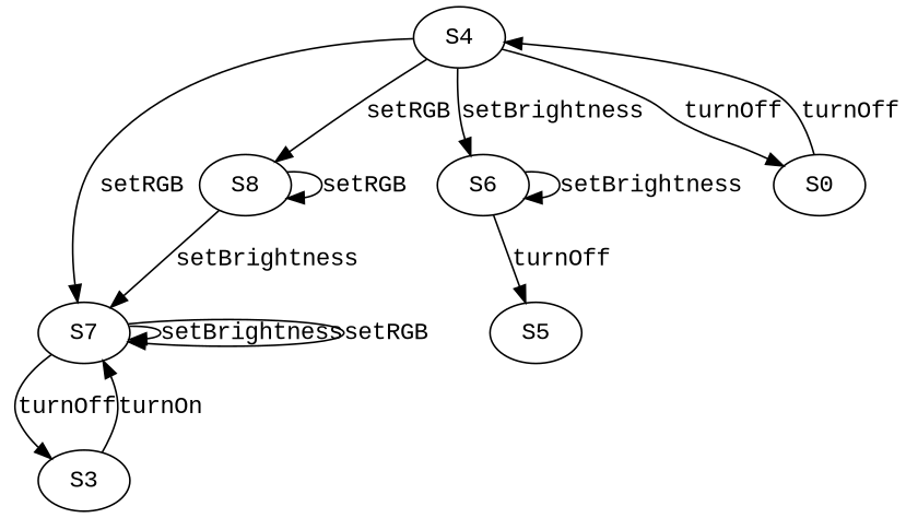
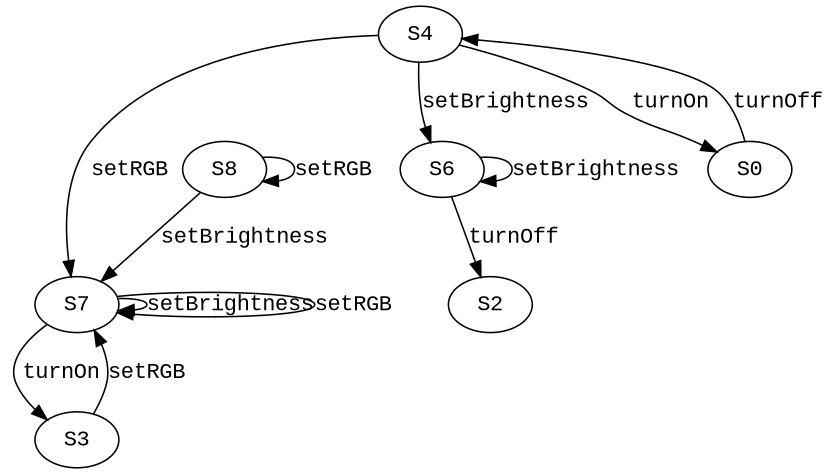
  digraph {
    fontname="Liberation Mono"
    node [fontname="Liberation Mono"]
    edge [fontname="Liberation Mono"]
    S7
    S3
    n3 [label=S8]
    S6
-   S2 [label=S5]
+   S2
    S4
    S0
    S7 -> S7 [label=setBrightness]
    S7 -> S7 [label=setRGB]
-   S7 -> S3 [label=turnOff]
-   S3 -> S7 [label=turnOn]
+   S7 -> S3 [label=turnOn]
+   S3 -> S7 [label=setRGB]
    n3 -> S7 [label=setBrightness]
    n3 -> n3 [label=setRGB]
    S6 -> S6 [label=setBrightness]
    S6 -> S2 [label=turnOff]
    S4 -> S7 [label=setRGB]
-   S4 -> n3 [label=setRGB]
    S4 -> S6 [label=setBrightness]
-   S4 -> S0 [label=turnOff]
+   S4 -> S0 [label=turnOn]
    S0 -> S4 [label=turnOff]
  }
